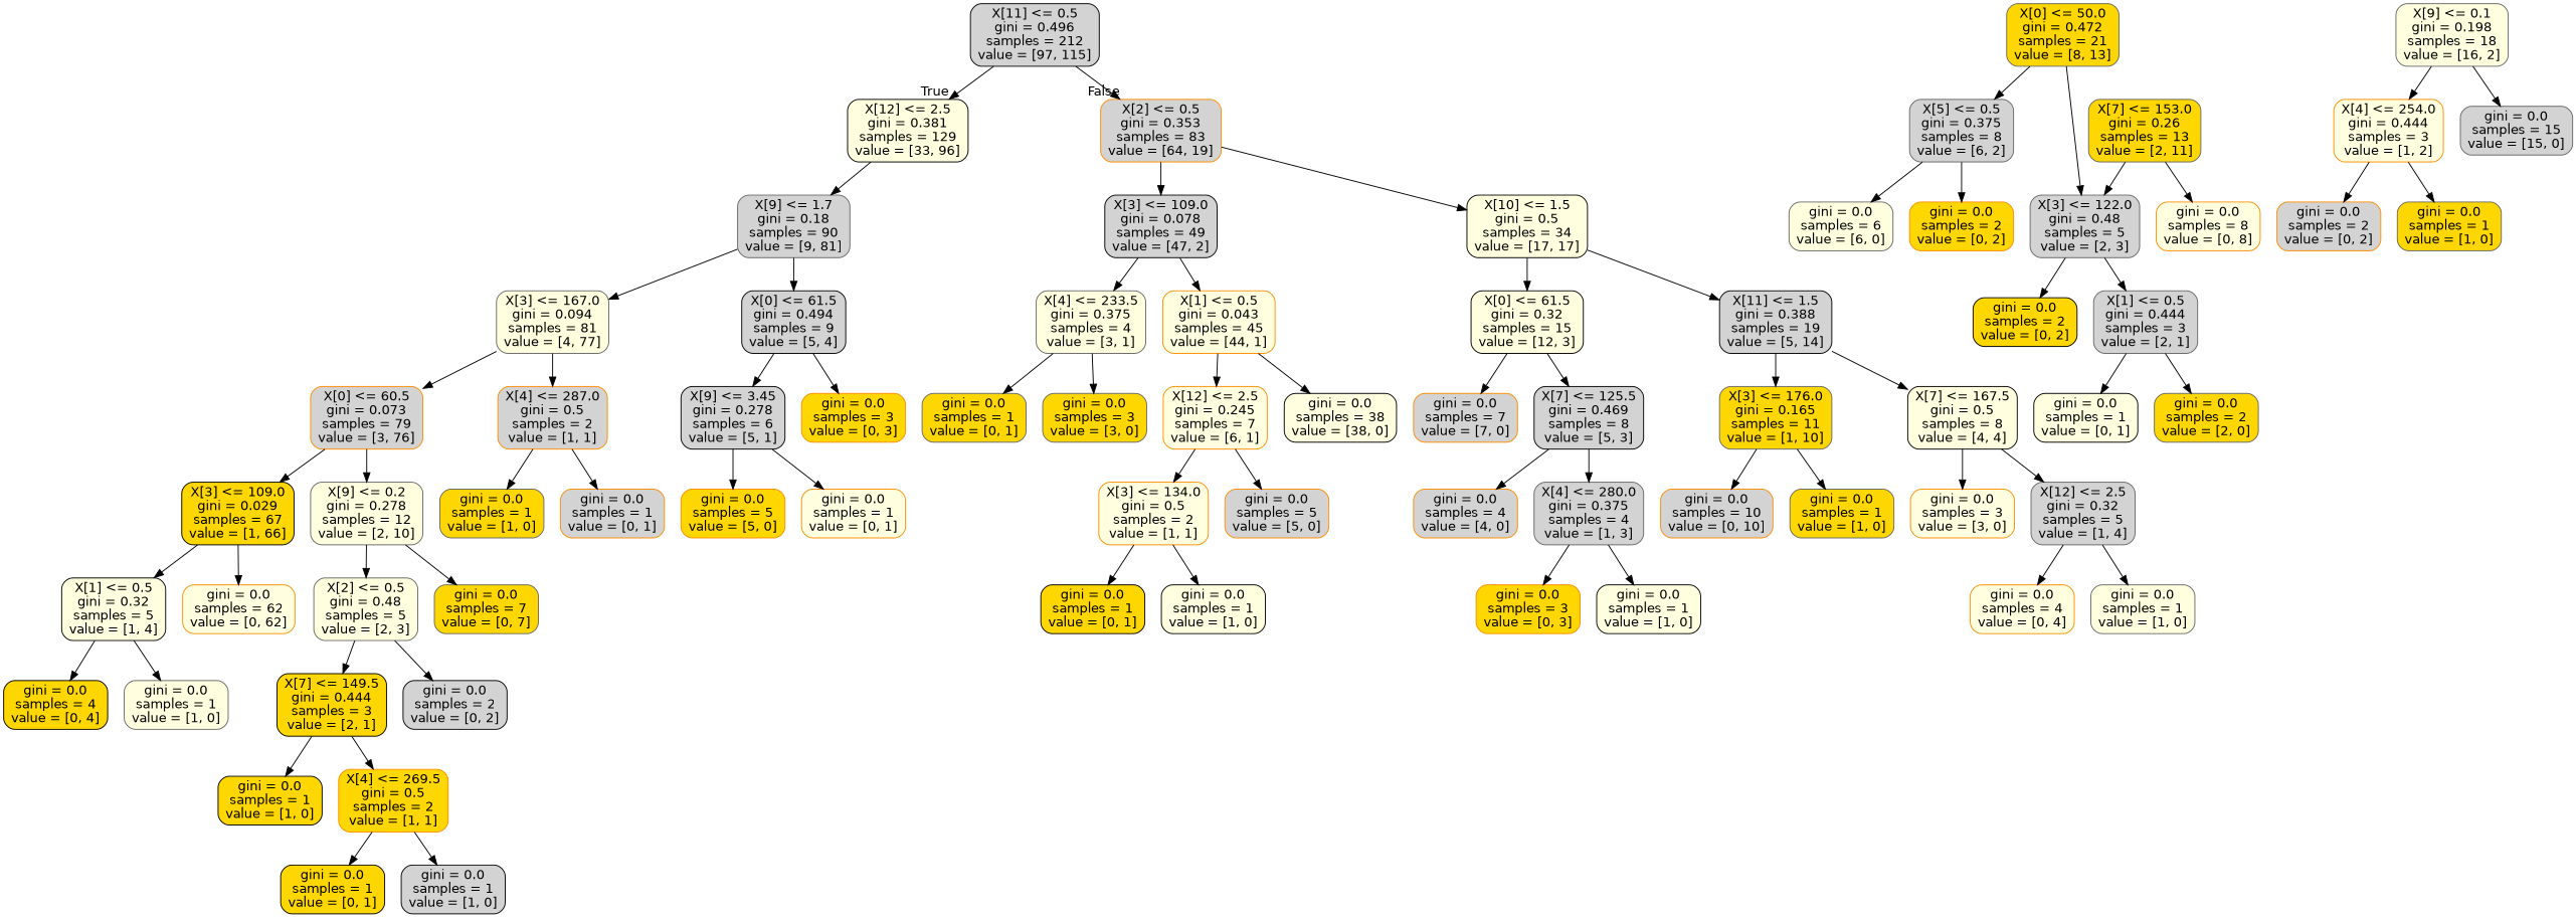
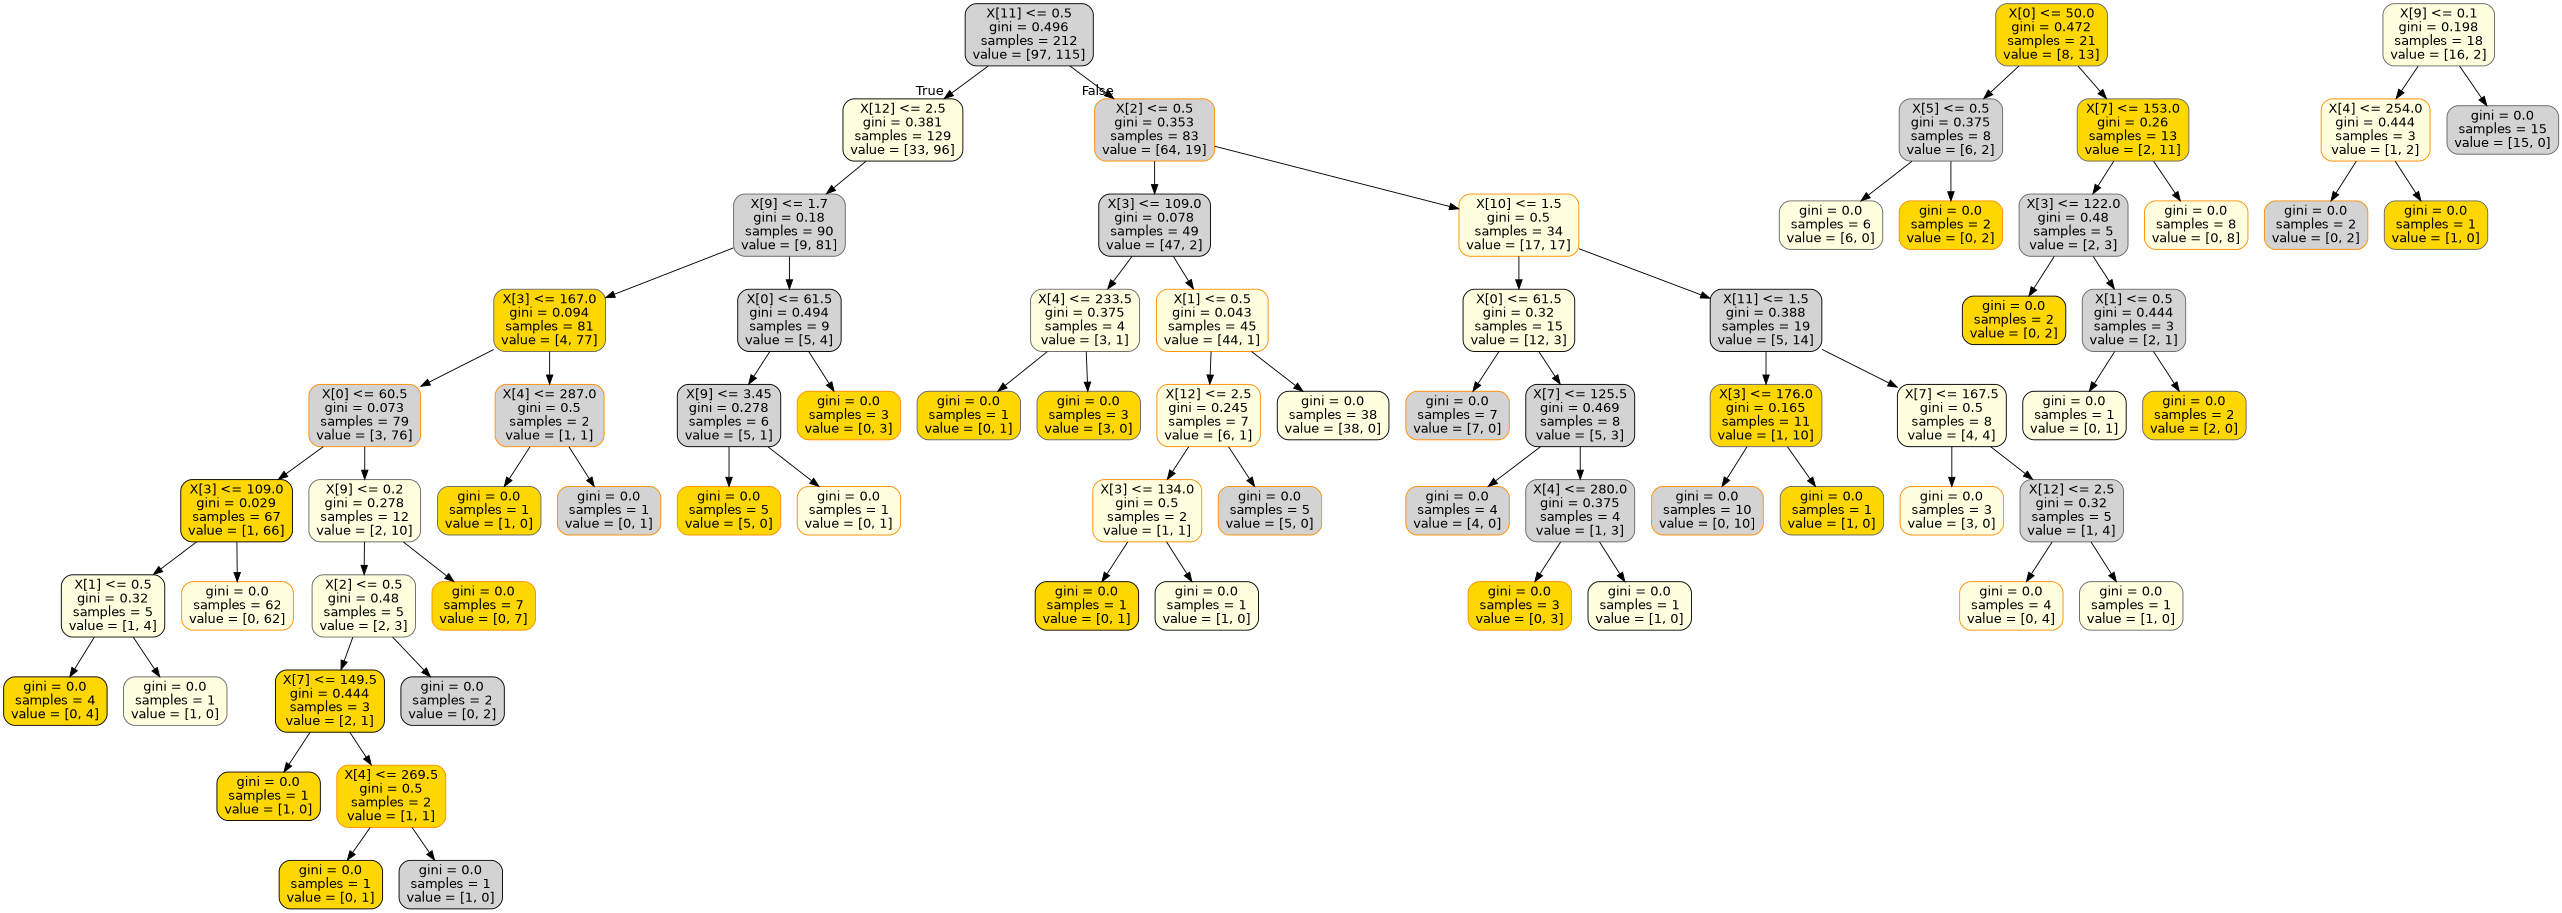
  digraph {
    node [color=gray40 fillcolor=lightyellow fontname=helvetica shape=box style="filled, rounded"]
    edge [fontname=helvetica]
    n1 [color=black fillcolor=lightgrey label="X[11] <= 0.5\ngini = 0.496\nsamples = 212\nvalue = [97, 115]"]
    n2 [color=black label="X[12] <= 2.5\ngini = 0.381\nsamples = 129\nvalue = [33, 96]"]
    n3 [color=darkorange fillcolor=lightgrey label="X[2] <= 0.5\ngini = 0.353\nsamples = 83\nvalue = [64, 19]"]
    n4 [fillcolor=lightgrey label="X[9] <= 1.7\ngini = 0.18\nsamples = 90\nvalue = [9, 81]"]
    n5 [color=black fillcolor=lightgrey label="X[3] <= 109.0\ngini = 0.078\nsamples = 49\nvalue = [47, 2]"]
-   n6 [color=black label="X[10] <= 1.5\ngini = 0.5\nsamples = 34\nvalue = [17, 17]"]
-   n7 [label="X[3] <= 167.0\ngini = 0.094\nsamples = 81\nvalue = [4, 77]"]
+   n6 [color=darkorange label="X[10] <= 1.5\ngini = 0.5\nsamples = 34\nvalue = [17, 17]"]
+   n7 [fillcolor=gold label="X[3] <= 167.0\ngini = 0.094\nsamples = 81\nvalue = [4, 77]"]
    n8 [color=black fillcolor=lightgrey label="X[0] <= 61.5\ngini = 0.494\nsamples = 9\nvalue = [5, 4]"]
    n9 [color=darkorange fillcolor=lightgrey label="X[0] <= 60.5\ngini = 0.073\nsamples = 79\nvalue = [3, 76]"]
    n10 [color=darkorange fillcolor=lightgrey label="X[4] <= 287.0\ngini = 0.5\nsamples = 2\nvalue = [1, 1]"]
    n11 [color=black fillcolor=lightgrey label="X[9] <= 3.45\ngini = 0.278\nsamples = 6\nvalue = [5, 1]"]
    n12 [color=darkorange fillcolor=gold label="gini = 0.0\nsamples = 3\nvalue = [0, 3]"]
    n13 [color=black fillcolor=gold label="X[3] <= 109.0\ngini = 0.029\nsamples = 67\nvalue = [1, 66]"]
    n14 [label="X[9] <= 0.2\ngini = 0.278\nsamples = 12\nvalue = [2, 10]"]
    n15 [fillcolor=gold label="gini = 0.0\nsamples = 1\nvalue = [1, 0]"]
    n16 [color=darkorange fillcolor=lightgrey label="gini = 0.0\nsamples = 1\nvalue = [0, 1]"]
    n17 [color=black label="X[1] <= 0.5\ngini = 0.32\nsamples = 5\nvalue = [1, 4]"]
    n18 [color=darkorange label="gini = 0.0\nsamples = 62\nvalue = [0, 62]"]
    n19 [label="X[2] <= 0.5\ngini = 0.48\nsamples = 5\nvalue = [2, 3]"]
-   n20 [fillcolor=gold label="gini = 0.0\nsamples = 7\nvalue = [0, 7]"]
+   n20 [color=darkorange fillcolor=gold label="gini = 0.0\nsamples = 7\nvalue = [0, 7]"]
    n21 [color=black fillcolor=gold label="gini = 0.0\nsamples = 4\nvalue = [0, 4]"]
    n22 [label="gini = 0.0\nsamples = 1\nvalue = [1, 0]"]
    n23 [color=black fillcolor=gold label="X[7] <= 149.5\ngini = 0.444\nsamples = 3\nvalue = [2, 1]"]
    n24 [color=black fillcolor=lightgrey label="gini = 0.0\nsamples = 2\nvalue = [0, 2]"]
    n25 [color=black fillcolor=gold label="gini = 0.0\nsamples = 1\nvalue = [1, 0]"]
    n26 [color=darkorange fillcolor=gold label="X[4] <= 269.5\ngini = 0.5\nsamples = 2\nvalue = [1, 1]"]
    n27 [color=black fillcolor=gold label="gini = 0.0\nsamples = 1\nvalue = [0, 1]"]
    n28 [color=black fillcolor=lightgrey label="gini = 0.0\nsamples = 1\nvalue = [1, 0]"]
    n29 [color=darkorange fillcolor=gold label="gini = 0.0\nsamples = 5\nvalue = [5, 0]"]
    n30 [color=darkorange label="gini = 0.0\nsamples = 1\nvalue = [0, 1]"]
    n31 [fillcolor=gold label="X[0] <= 50.0\ngini = 0.472\nsamples = 21\nvalue = [8, 13]"]
    n32 [fillcolor=lightgrey label="X[5] <= 0.5\ngini = 0.375\nsamples = 8\nvalue = [6, 2]"]
    n33 [fillcolor=gold label="X[7] <= 153.0\ngini = 0.26\nsamples = 13\nvalue = [2, 11]"]
    n34 [label="X[9] <= 0.1\ngini = 0.198\nsamples = 18\nvalue = [16, 2]"]
    n35 [color=darkorange label="X[4] <= 254.0\ngini = 0.444\nsamples = 3\nvalue = [1, 2]"]
    n36 [fillcolor=lightgrey label="gini = 0.0\nsamples = 15\nvalue = [15, 0]"]
    n37 [label="gini = 0.0\nsamples = 6\nvalue = [6, 0]"]
    n38 [color=darkorange fillcolor=gold label="gini = 0.0\nsamples = 2\nvalue = [0, 2]"]
    n39 [fillcolor=lightgrey label="X[3] <= 122.0\ngini = 0.48\nsamples = 5\nvalue = [2, 3]"]
    n40 [color=darkorange label="gini = 0.0\nsamples = 8\nvalue = [0, 8]"]
    n41 [color=black fillcolor=gold label="gini = 0.0\nsamples = 2\nvalue = [0, 2]"]
    n42 [fillcolor=lightgrey label="X[1] <= 0.5\ngini = 0.444\nsamples = 3\nvalue = [2, 1]"]
    n43 [color=black label="gini = 0.0\nsamples = 1\nvalue = [0, 1]"]
    n44 [fillcolor=gold label="gini = 0.0\nsamples = 2\nvalue = [2, 0]"]
    n45 [color=darkorange fillcolor=lightgrey label="gini = 0.0\nsamples = 2\nvalue = [0, 2]"]
    n46 [fillcolor=gold label="gini = 0.0\nsamples = 1\nvalue = [1, 0]"]
    n47 [label="X[4] <= 233.5\ngini = 0.375\nsamples = 4\nvalue = [3, 1]"]
    n48 [color=darkorange label="X[1] <= 0.5\ngini = 0.043\nsamples = 45\nvalue = [44, 1]"]
    n49 [color=black label="X[0] <= 61.5\ngini = 0.32\nsamples = 15\nvalue = [12, 3]"]
    n50 [color=black fillcolor=lightgrey label="X[11] <= 1.5\ngini = 0.388\nsamples = 19\nvalue = [5, 14]"]
    n51 [fillcolor=gold label="gini = 0.0\nsamples = 1\nvalue = [0, 1]"]
    n52 [fillcolor=gold label="gini = 0.0\nsamples = 3\nvalue = [3, 0]"]
    n53 [color=darkorange label="X[12] <= 2.5\ngini = 0.245\nsamples = 7\nvalue = [6, 1]"]
    n54 [color=black label="gini = 0.0\nsamples = 38\nvalue = [38, 0]"]
    n55 [color=darkorange label="X[3] <= 134.0\ngini = 0.5\nsamples = 2\nvalue = [1, 1]"]
    n56 [color=darkorange fillcolor=lightgrey label="gini = 0.0\nsamples = 5\nvalue = [5, 0]"]
    n57 [color=black fillcolor=gold label="gini = 0.0\nsamples = 1\nvalue = [0, 1]"]
    n58 [color=black label="gini = 0.0\nsamples = 1\nvalue = [1, 0]"]
    n59 [color=darkorange fillcolor=lightgrey label="gini = 0.0\nsamples = 7\nvalue = [7, 0]"]
    n60 [color=black fillcolor=lightgrey label="X[7] <= 125.5\ngini = 0.469\nsamples = 8\nvalue = [5, 3]"]
    n61 [fillcolor=gold label="X[3] <= 176.0\ngini = 0.165\nsamples = 11\nvalue = [1, 10]"]
    n62 [color=black label="X[7] <= 167.5\ngini = 0.5\nsamples = 8\nvalue = [4, 4]"]
    n63 [color=darkorange fillcolor=lightgrey label="gini = 0.0\nsamples = 4\nvalue = [4, 0]"]
    n64 [fillcolor=lightgrey label="X[4] <= 280.0\ngini = 0.375\nsamples = 4\nvalue = [1, 3]"]
    n65 [color=darkorange fillcolor=gold label="gini = 0.0\nsamples = 3\nvalue = [0, 3]"]
    n66 [color=black label="gini = 0.0\nsamples = 1\nvalue = [1, 0]"]
    n67 [color=darkorange fillcolor=lightgrey label="gini = 0.0\nsamples = 10\nvalue = [0, 10]"]
    n68 [fillcolor=gold label="gini = 0.0\nsamples = 1\nvalue = [1, 0]"]
    n69 [color=darkorange label="gini = 0.0\nsamples = 3\nvalue = [3, 0]"]
    n70 [fillcolor=lightgrey label="X[12] <= 2.5\ngini = 0.32\nsamples = 5\nvalue = [1, 4]"]
    n71 [color=darkorange label="gini = 0.0\nsamples = 4\nvalue = [0, 4]"]
    n72 [label="gini = 0.0\nsamples = 1\nvalue = [1, 0]"]
    n1 -> n2 [headlabel=True labelangle=45 labeldistance=2.5]
    n1 -> n3 [headlabel=False labelangle=-45 labeldistance=2.5]
    n2 -> n4
    n3 -> n5
    n3 -> n6
    n4 -> n7
    n4 -> n8
    n5 -> n47
    n5 -> n48
    n6 -> n49
    n6 -> n50
    n7 -> n9
    n7 -> n10
    n8 -> n11
    n8 -> n12
    n9 -> n13
    n9 -> n14
    n10 -> n15
    n10 -> n16
    n11 -> n29
    n11 -> n30
    n13 -> n17
    n13 -> n18
    n14 -> n19
    n14 -> n20
    n17 -> n21
    n17 -> n22
    n19 -> n23
    n19 -> n24
    n23 -> n25
    n23 -> n26
    n26 -> n27
    n26 -> n28
    n31 -> n32
-   n31 -> n39
+   n31 -> n33
    n32 -> n37
    n32 -> n38
    n33 -> n39
    n33 -> n40
    n34 -> n35
    n34 -> n36
    n35 -> n45
    n35 -> n46
    n39 -> n41
    n39 -> n42
    n42 -> n43
    n42 -> n44
    n47 -> n51
    n47 -> n52
    n48 -> n53
    n48 -> n54
    n49 -> n59
    n49 -> n60
    n50 -> n61
    n50 -> n62
    n53 -> n55
    n53 -> n56
    n55 -> n57
    n55 -> n58
    n60 -> n63
    n60 -> n64
    n61 -> n67
    n61 -> n68
    n62 -> n69
    n62 -> n70
    n64 -> n65
    n64 -> n66
    n70 -> n71
    n70 -> n72
  }
